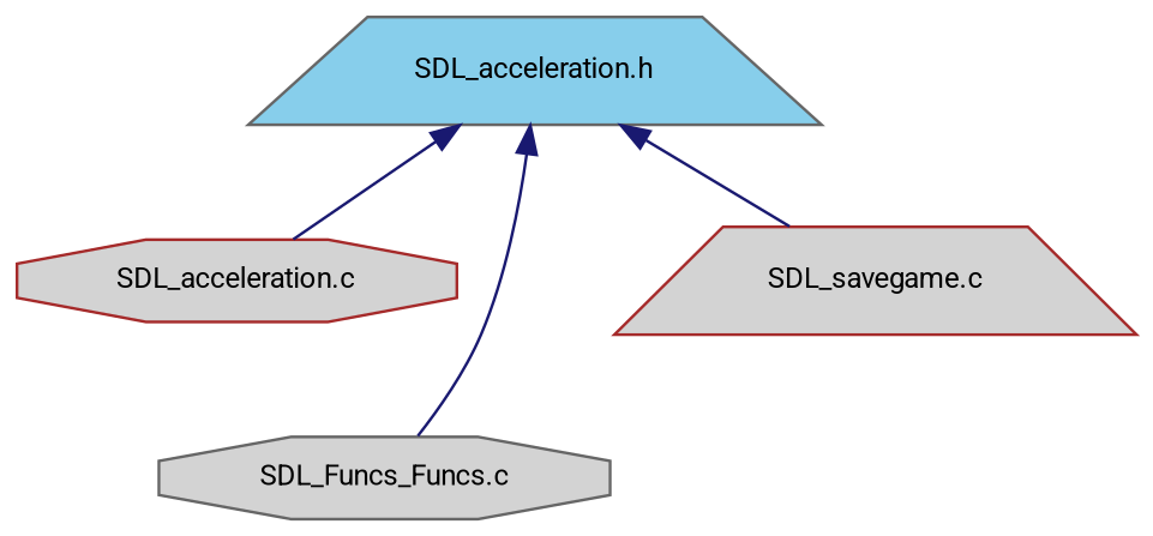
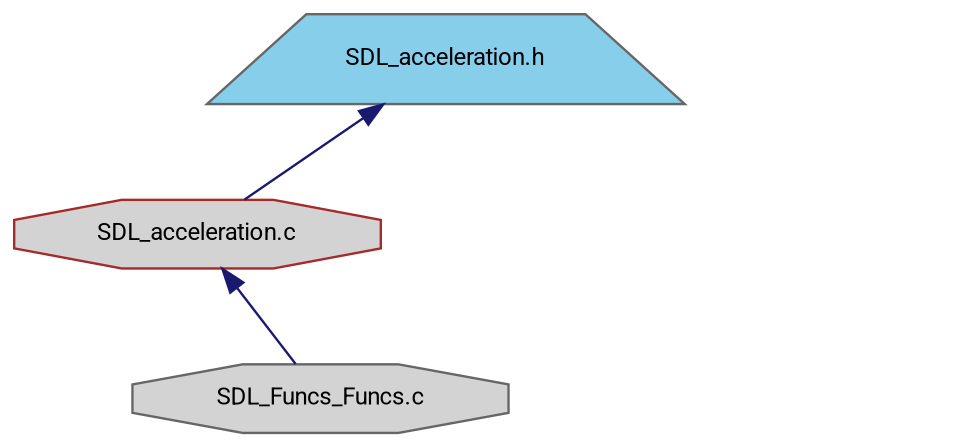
  digraph {
    node [color=gray40 fillcolor=lightgrey fontname=Roboto fontsize=10 shape=trapezium style=filled]
    edge [color=midnightblue dir=back fontname=Roboto fontsize=10 labelfontname=Roboto labelfontsize=10 style=solid]
    n1 [fillcolor=skyblue fontcolor=black height=0.2 label="SDL_acceleration.h" width=0.4]
    n2 [color=brown height=0.2 label="SDL_acceleration.c" shape=octagon width=0.4]
    n3 [height=0.2 label="SDL_Funcs_Funcs.c" shape=octagon width=0.4]
-   n4 [color=brown height=0.2 label="SDL_savegame.c" width=0.4]
    n1 -> n2
-   n1 -> n3
-   n1 -> n4
+   n2 -> n3
  }
